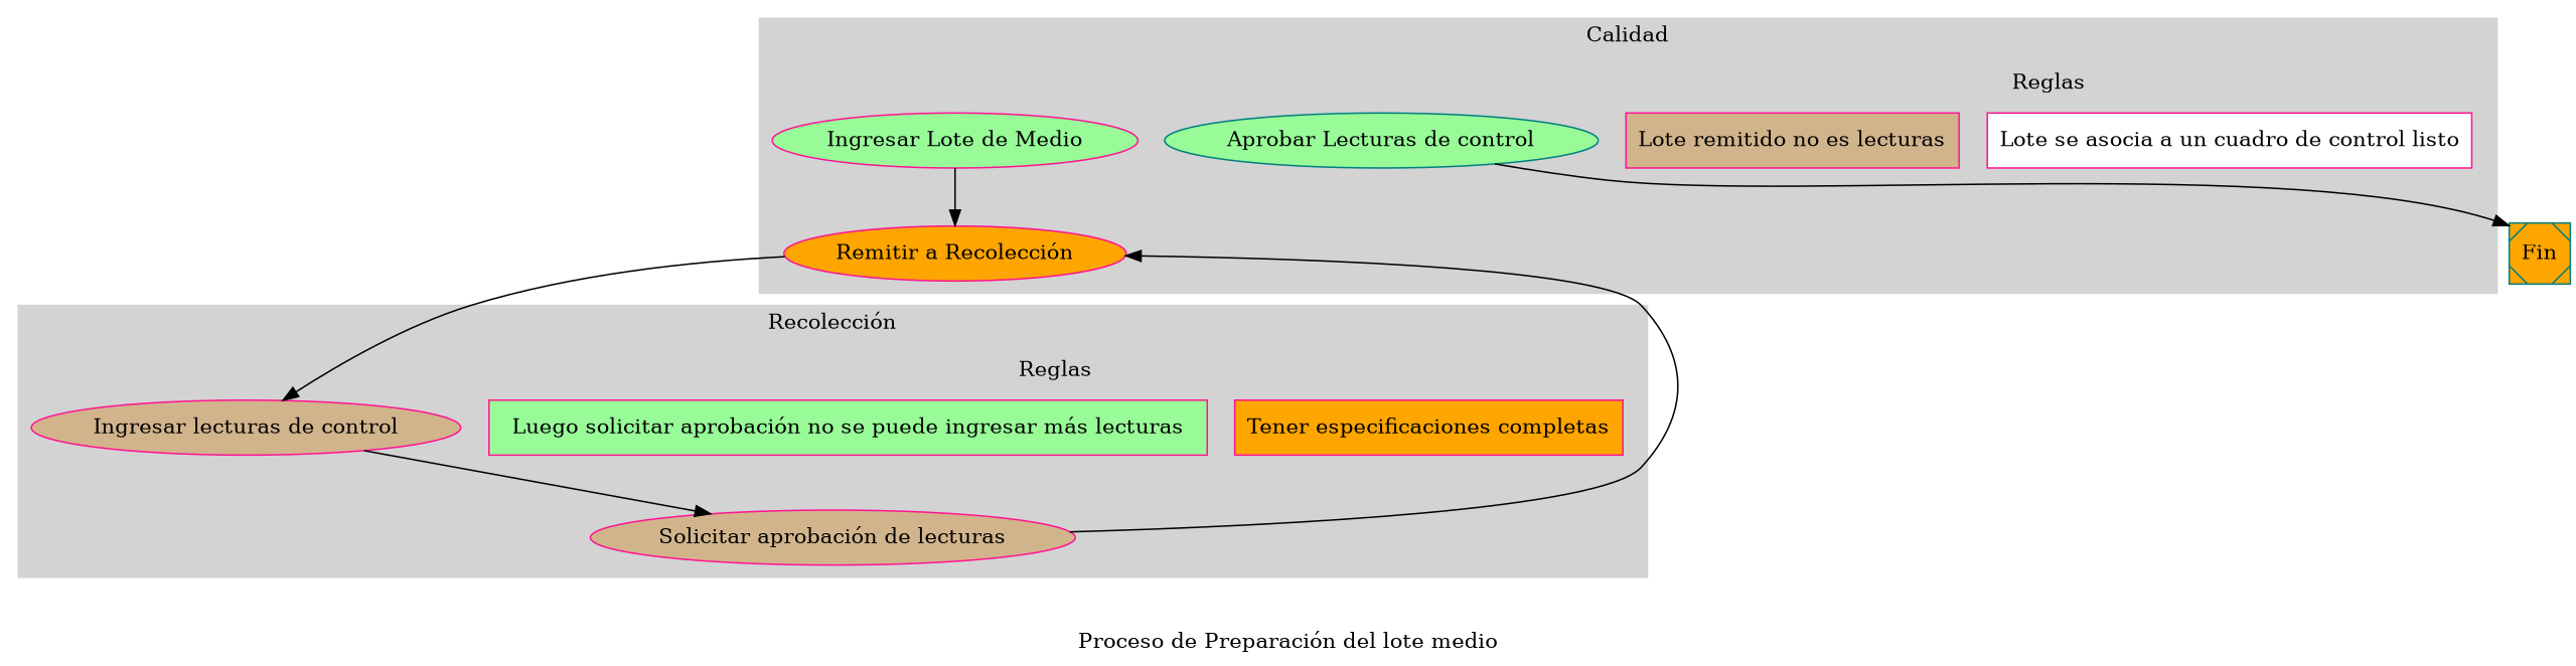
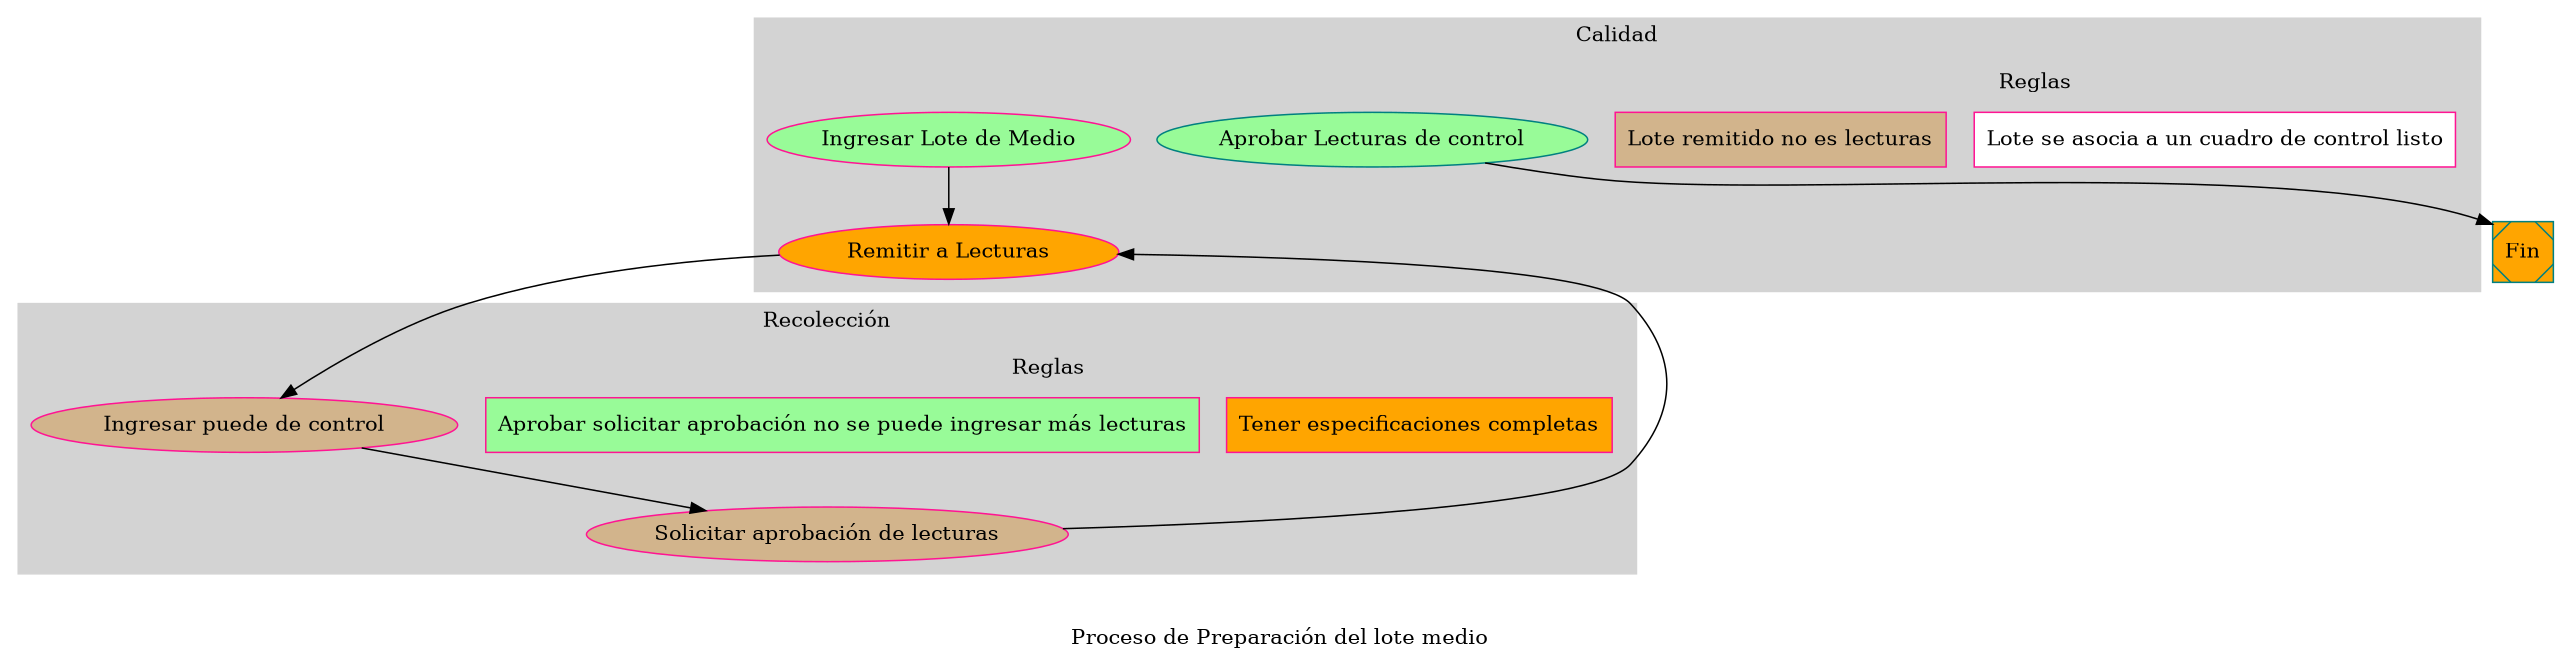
  digraph {
    label="Proceso de Preparación del lote medio"
    node [color=deeppink fillcolor=tan style=filled]
    n1 [fillcolor=white label="Lote se asocia a un cuadro de control listo" shape=ssquare]
    n2 [label="Lote remitido no es lecturas" shape=ssquare]
    n3 [fillcolor=palegreen label="Ingresar Lote de Medio"]
-   n4 [fillcolor=orange label="Remitir a Recolección"]
+   n4 [fillcolor=orange label="Remitir a Lecturas"]
    n5 [color=teal fillcolor=palegreen label="Aprobar Lecturas de control"]
    n6 [fillcolor=orange label="Tener especificaciones completas" shape=ssquare]
-   n7 [fillcolor=palegreen label="Luego solicitar aprobación no se puede ingresar más lecturas" shape=ssquare]
-   n8 [label="Ingresar lecturas de control"]
+   n7 [fillcolor=palegreen label="Aprobar solicitar aprobación no se puede ingresar más lecturas" shape=ssquare]
+   n8 [label="Ingresar puede de control"]
    n9 [label="Solicitar aprobación de lecturas"]
    n10 [color=teal fillcolor=orange label=Fin shape=Msquare]
    subgraph cluster_1 {
      color=lightgrey
      label=Calidad
      style=filled
      n3
      n4
      n5
      subgraph cluster_2 {
        color=lightgrey
        label=Reglas
        style=filled
        n1
        n2
      }
    }
    subgraph cluster_3 {
      color=lightgrey
      label="Recolección"
      style=filled
      n8
      n9
      subgraph cluster_4 {
        color=lightgrey
        label=Reglas
        style=filled
        n6
        n7
      }
    }
    n3 -> n4
    n4 -> n8
    n5 -> n10
    n8 -> n9
    n9 -> n4
  }
